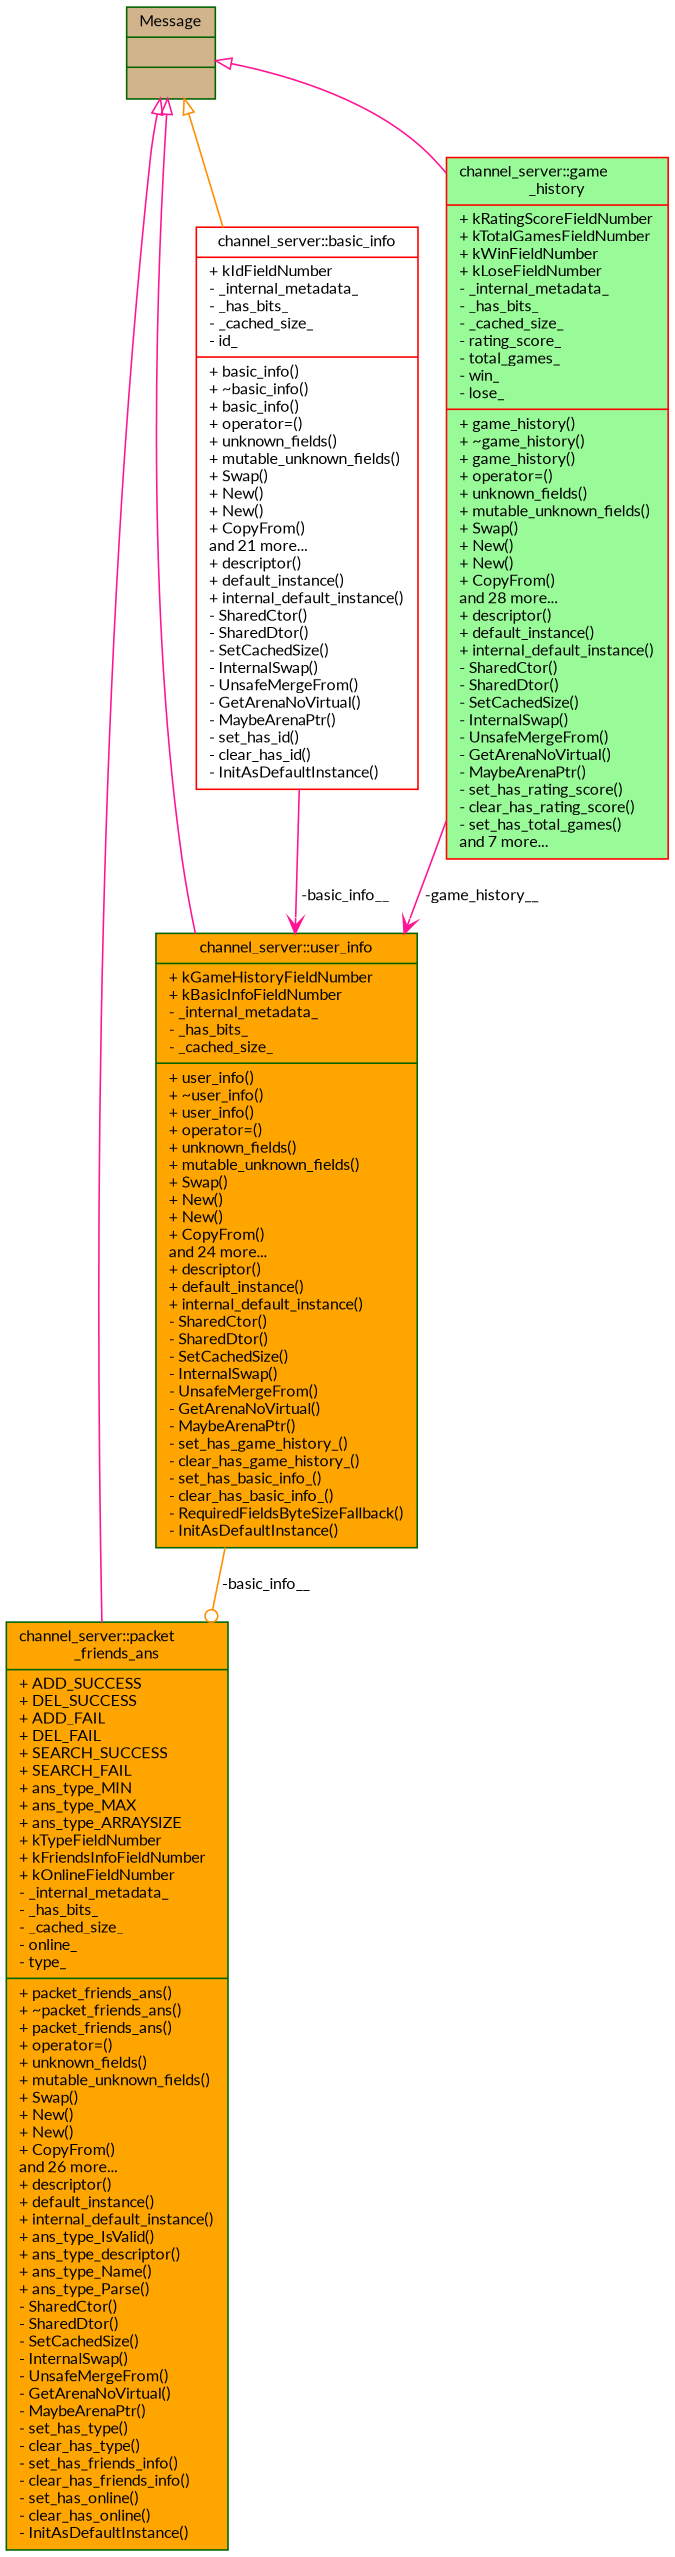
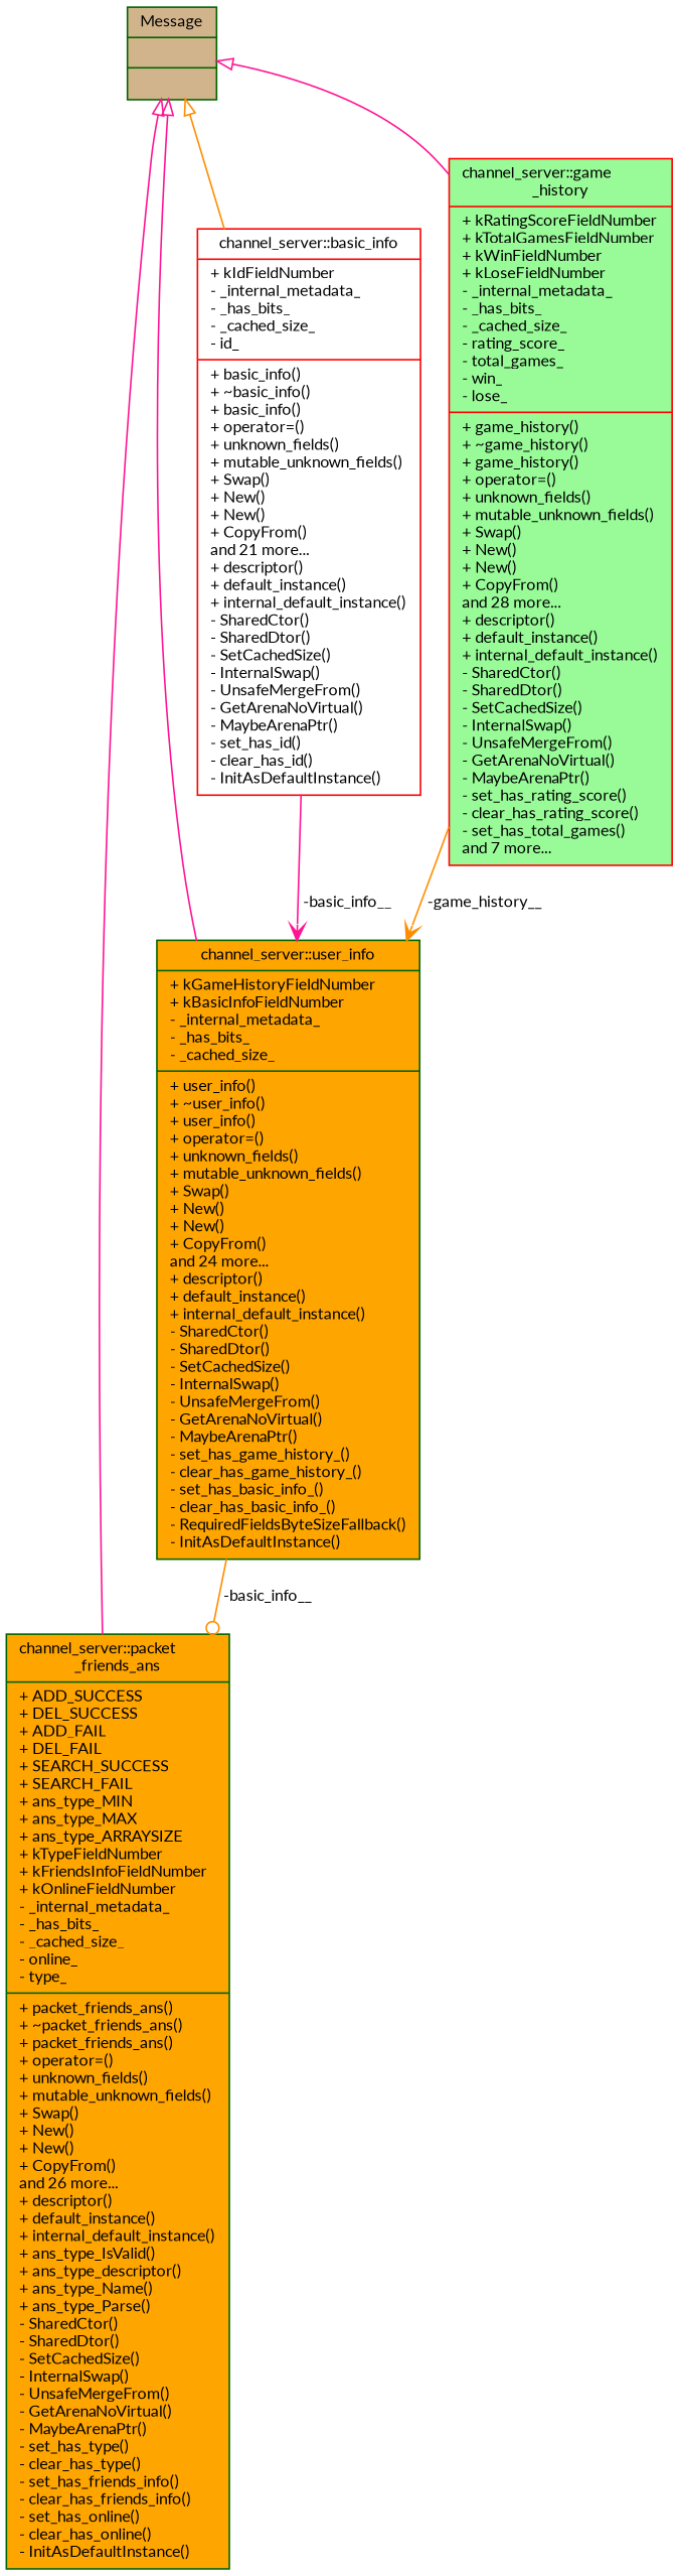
  digraph {
    fontname=Lato
    node [color=darkgreen fillcolor=orange fontname=Lato fontsize=10 shape=record style=filled]
    edge [arrowtail=onormal color=deeppink dir=back fontname=Lato fontsize=10 labelfontname=Helvetica labelfontsize=10 style=solid]
    n1 [fontcolor=black height=0.2 label="{channel_server::packet\l_friends_ans\n|+ ADD_SUCCESS\l+ DEL_SUCCESS\l+ ADD_FAIL\l+ DEL_FAIL\l+ SEARCH_SUCCESS\l+ SEARCH_FAIL\l+ ans_type_MIN\l+ ans_type_MAX\l+ ans_type_ARRAYSIZE\l+ kTypeFieldNumber\l+ kFriendsInfoFieldNumber\l+ kOnlineFieldNumber\l- _internal_metadata_\l- _has_bits_\l- _cached_size_\l- online_\l- type_\l|+ packet_friends_ans()\l+ ~packet_friends_ans()\l+ packet_friends_ans()\l+ operator=()\l+ unknown_fields()\l+ mutable_unknown_fields()\l+ Swap()\l+ New()\l+ New()\l+ CopyFrom()\land 26 more...\l+ descriptor()\l+ default_instance()\l+ internal_default_instance()\l+ ans_type_IsValid()\l+ ans_type_descriptor()\l+ ans_type_Name()\l+ ans_type_Parse()\l- SharedCtor()\l- SharedDtor()\l- SetCachedSize()\l- InternalSwap()\l- UnsafeMergeFrom()\l- GetArenaNoVirtual()\l- MaybeArenaPtr()\l- set_has_type()\l- clear_has_type()\l- set_has_friends_info()\l- clear_has_friends_info()\l- set_has_online()\l- clear_has_online()\l- InitAsDefaultInstance()\l}" width=0.4]
    n2 [fillcolor=tan height=0.2 label="{Message\n||}" width=0.4]
    n3 [height=0.2 label="{channel_server::user_info\n|+ kGameHistoryFieldNumber\l+ kBasicInfoFieldNumber\l- _internal_metadata_\l- _has_bits_\l- _cached_size_\l|+ user_info()\l+ ~user_info()\l+ user_info()\l+ operator=()\l+ unknown_fields()\l+ mutable_unknown_fields()\l+ Swap()\l+ New()\l+ New()\l+ CopyFrom()\land 24 more...\l+ descriptor()\l+ default_instance()\l+ internal_default_instance()\l- SharedCtor()\l- SharedDtor()\l- SetCachedSize()\l- InternalSwap()\l- UnsafeMergeFrom()\l- GetArenaNoVirtual()\l- MaybeArenaPtr()\l- set_has_game_history_()\l- clear_has_game_history_()\l- set_has_basic_info_()\l- clear_has_basic_info_()\l- RequiredFieldsByteSizeFallback()\l- InitAsDefaultInstance()\l}" width=0.4]
    n4 [color=red fillcolor=white height=0.2 label="{channel_server::basic_info\n|+ kIdFieldNumber\l- _internal_metadata_\l- _has_bits_\l- _cached_size_\l- id_\l|+ basic_info()\l+ ~basic_info()\l+ basic_info()\l+ operator=()\l+ unknown_fields()\l+ mutable_unknown_fields()\l+ Swap()\l+ New()\l+ New()\l+ CopyFrom()\land 21 more...\l+ descriptor()\l+ default_instance()\l+ internal_default_instance()\l- SharedCtor()\l- SharedDtor()\l- SetCachedSize()\l- InternalSwap()\l- UnsafeMergeFrom()\l- GetArenaNoVirtual()\l- MaybeArenaPtr()\l- set_has_id()\l- clear_has_id()\l- InitAsDefaultInstance()\l}" width=0.4]
    n5 [color=red fillcolor=palegreen height=0.2 label="{channel_server::game\l_history\n|+ kRatingScoreFieldNumber\l+ kTotalGamesFieldNumber\l+ kWinFieldNumber\l+ kLoseFieldNumber\l- _internal_metadata_\l- _has_bits_\l- _cached_size_\l- rating_score_\l- total_games_\l- win_\l- lose_\l|+ game_history()\l+ ~game_history()\l+ game_history()\l+ operator=()\l+ unknown_fields()\l+ mutable_unknown_fields()\l+ Swap()\l+ New()\l+ New()\l+ CopyFrom()\land 28 more...\l+ descriptor()\l+ default_instance()\l+ internal_default_instance()\l- SharedCtor()\l- SharedDtor()\l- SetCachedSize()\l- InternalSwap()\l- UnsafeMergeFrom()\l- GetArenaNoVirtual()\l- MaybeArenaPtr()\l- set_has_rating_score()\l- clear_has_rating_score()\l- set_has_total_games()\land 7 more...\l}" width=0.4]
    n2 -> n1
    n2 -> n3
    n2 -> n4 [color=darkorange]
    n2 -> n5
    n3 -> n1 [arrowhead=odot color=darkorange label=" -basic_info__" arrowtail="" dir=""]
    n4 -> n3 [arrowhead=vee label=" -basic_info__" arrowtail="" dir=""]
-   n5 -> n3 [arrowhead=vee label=" -game_history__" arrowtail="" dir=""]
+   n5 -> n3 [arrowhead=vee color=darkorange label=" -game_history__" arrowtail="" dir=""]
  }
